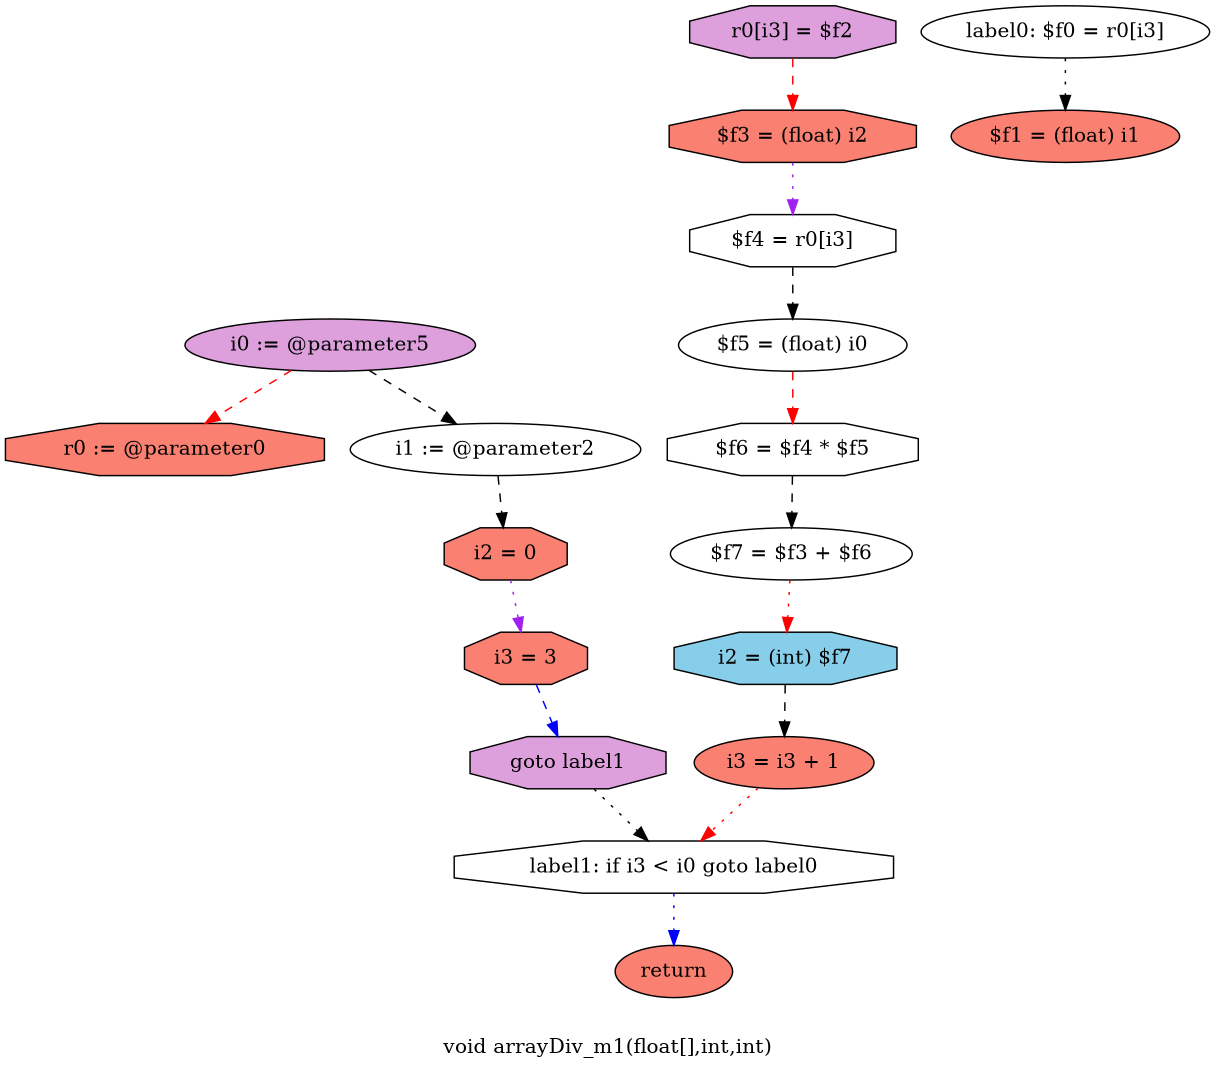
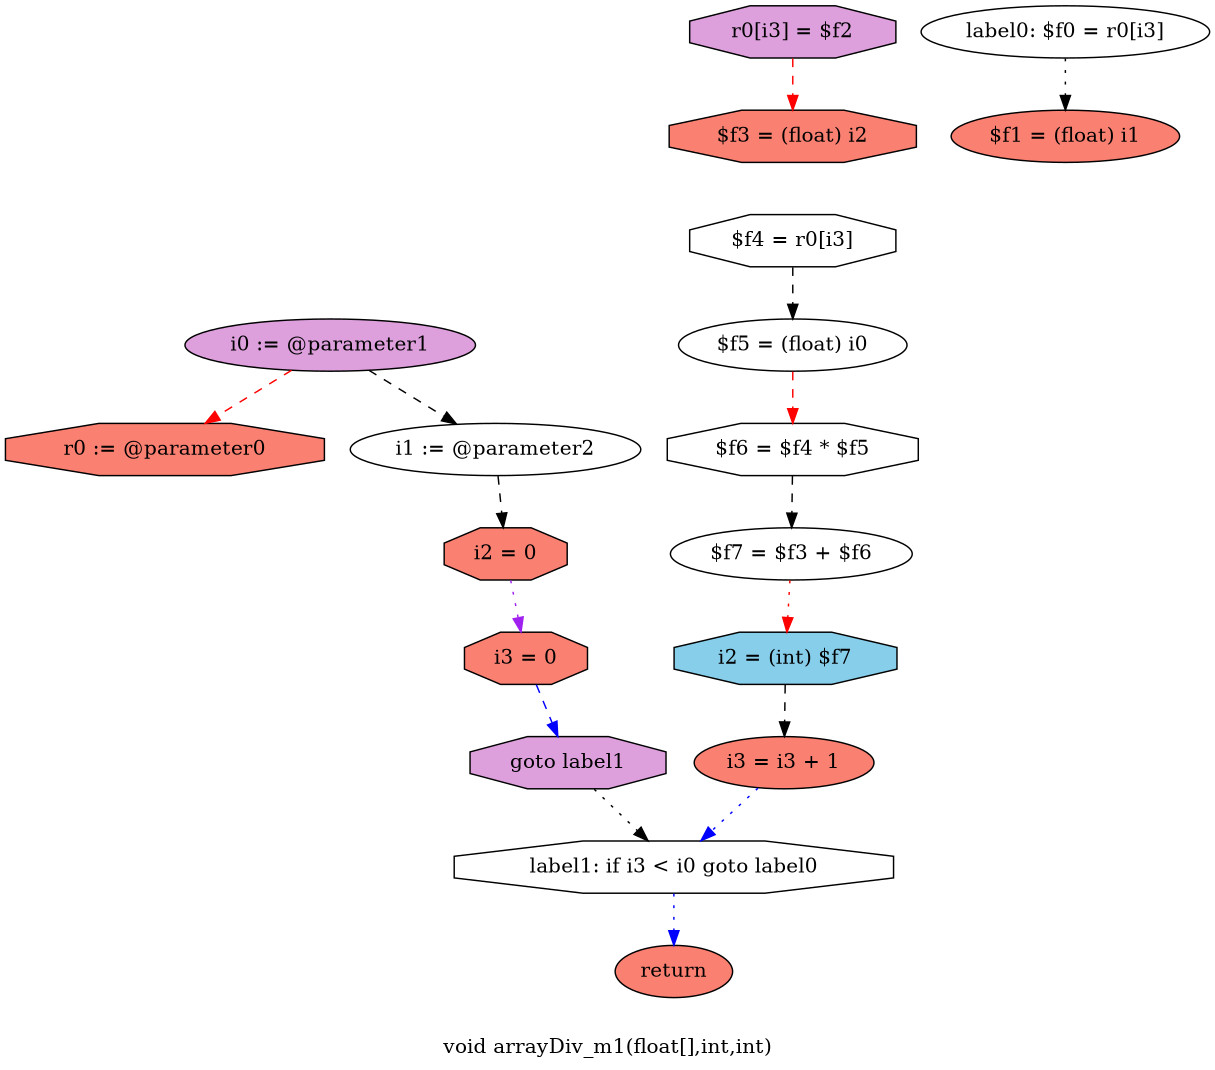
  digraph {
    label="void arrayDiv_m1(float[],int,int)"
    node [fillcolor=salmon shape=octagon style=filled]
    edge [color=black style=dashed]
    n1 [label="r0 := @parameter0"]
-   n2 [fillcolor=plum label="i0 := @parameter5" shape=ellipse]
+   n2 [fillcolor=plum label="i0 := @parameter1" shape=ellipse]
    n3 [fillcolor=white label="i1 := @parameter2" shape=ellipse]
    n4 [label="i2 = 0"]
-   n5 [label="i3 = 3"]
+   n5 [label="i3 = 0"]
    n6 [fillcolor=plum label="goto label1"]
    n7 [fillcolor=white label="label1: if i3 < i0 goto label0"]
    n8 [label=return shape=ellipse]
    n9 [fillcolor=white label="label0: $f0 = r0[i3]" shape=ellipse]
    n10 [label="$f1 = (float) i1" shape=ellipse]
    n11 [fillcolor=plum label="r0[i3] = $f2"]
    n12 [label="$f3 = (float) i2"]
    n13 [fillcolor=white label="$f4 = r0[i3]"]
    n14 [fillcolor=white label="$f5 = (float) i0" shape=ellipse]
    n15 [fillcolor=white label="$f6 = $f4 * $f5"]
    n16 [fillcolor=white label="$f7 = $f3 + $f6" shape=ellipse]
    n17 [fillcolor=skyblue label="i2 = (int) $f7"]
    n18 [label="i3 = i3 + 1" shape=ellipse]
    n2 -> n1 [color=red]
    n2 -> n3
    n3 -> n4
    n4 -> n5 [color=purple style=dotted]
    n5 -> n6 [color=blue]
    n6 -> n7 [style=dotted]
    n7 -> n8 [color=blue style=dotted]
    n9 -> n10 [style=dotted]
    n11 -> n12 [color=red]
-   n12 -> n13 [color=purple style=dotted]
    n13 -> n14
    n14 -> n15 [color=red]
    n15 -> n16
    n16 -> n17 [color=red style=dotted]
    n17 -> n18
-   n18 -> n7 [color=red style=dotted]
+   n18 -> n7 [color=blue style=dotted]
  }
